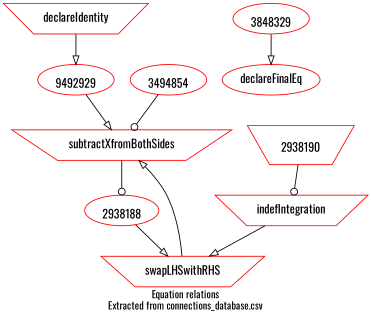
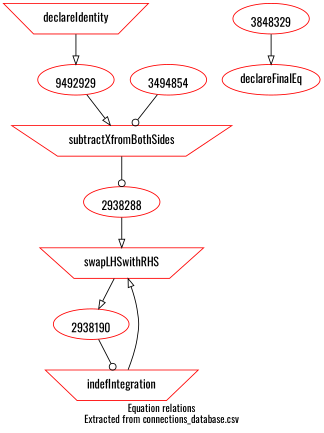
  digraph {
    fontname=Oswald
    fontsize=12
    label="Equation relations\nExtracted from connections_database.csv"
    node [color=red fontname=Oswald shape=ellipse]
    edge [arrowhead=onormal fontname=Oswald]
    n1 [label=declareIdentity shape=invtrapezium]
    9492929 [labelloc=b]
    3494854 [labelloc=b]
    n4 [label=subtractXfromBothSides shape=invtrapezium]
-   2938188 [labelloc=b]
+   2938188 [labelloc=b label=2938288]
    n6 [label=swapLHSwithRHS shape=invtrapezium]
-   2938190 [labelloc=b shape=invtrapezium]
+   2938190 [labelloc=b]
    n8 [label=indefIntegration shape=invtrapezium]
    3848329 [labelloc=b]
    n10 [label=declareFinalEq]
    n1 -> 9492929
    9492929 -> n4
    3494854 -> n4 [arrowhead=odot]
    n4 -> 2938188 [arrowhead=odot]
    2938188 -> n6
-   n6 -> n4
+   n6 -> 2938190
    2938190 -> n8 [arrowhead=odot]
    n8 -> n6
    3848329 -> n10
  }
